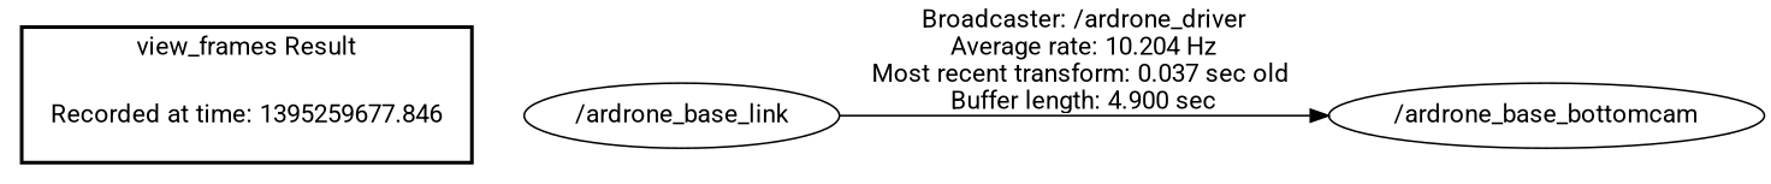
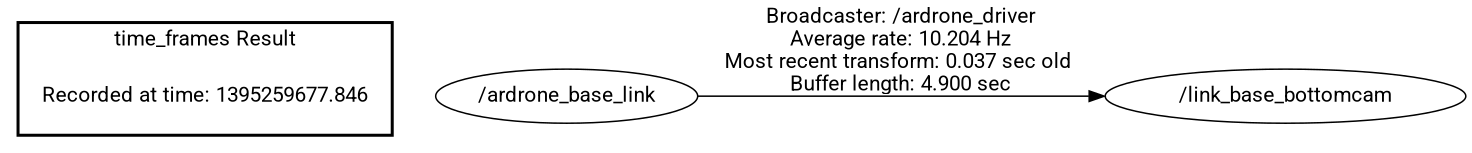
  digraph {
    fontname=Roboto
    rankdir=LR
    node [fontname=Roboto]
    edge [fontname=Roboto]
    "Recorded at time: 1395259677.846" [shape=plaintext]
    "/ardrone_base_link"
-   "/ardrone_base_bottomcam"
+   "/ardrone_base_bottomcam" [label="/link_base_bottomcam"]
    subgraph cluster_1 {
      color=black
-     label="view_frames Result"
+     label="time_frames Result"
      style=bold
      "Recorded at time: 1395259677.846"
    }
    "Recorded at time: 1395259677.846" -> "/ardrone_base_link" [style=invis]
    "/ardrone_base_link" -> "/ardrone_base_bottomcam" [label="Broadcaster: /ardrone_driver\nAverage rate: 10.204 Hz\nMost recent transform: 0.037 sec old \nBuffer length: 4.900 sec\n"]
  }
